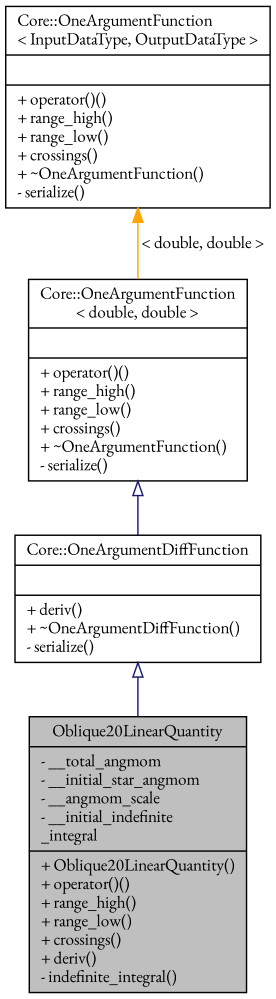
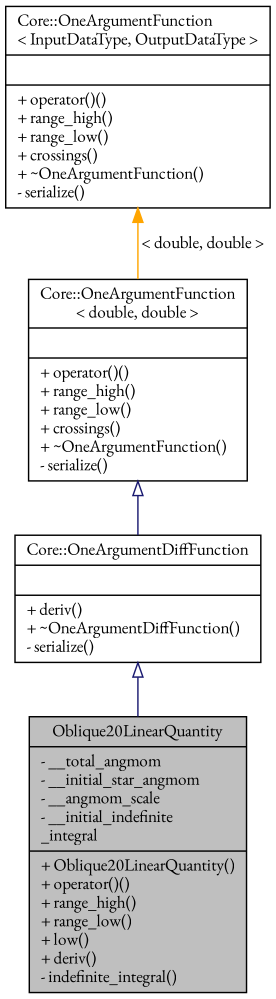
  digraph {
    fontname="EB Garamond"
    node [color=black fillcolor=white fontname="EB Garamond" fontsize=12 shape=record style=filled]
    edge [arrowtail=onormal color=midnightblue dir=back fontname="EB Garamond" fontsize=12 labelfontname=Helvetica labelfontsize=12 style=solid]
-   n1 [fillcolor=grey75 fontcolor=black height=0.2 label="{Oblique20LinearQuantity\n|- __total_angmom\l- __initial_star_angmom\l- __angmom_scale\l- __initial_indefinite\l_integral\l|+ Oblique20LinearQuantity()\l+ operator()()\l+ range_high()\l+ range_low()\l+ crossings()\l+ deriv()\l- indefinite_integral()\l}" width=0.4]
+   n1 [fillcolor=grey75 fontcolor=black height=0.2 label="{Oblique20LinearQuantity\n|- __total_angmom\l- __initial_star_angmom\l- __angmom_scale\l- __initial_indefinite\l_integral\l|+ Oblique20LinearQuantity()\l+ operator()()\l+ range_high()\l+ range_low()\l+ low()\l+ deriv()\l- indefinite_integral()\l}" width=0.4]
    n2 [height=0.2 label="{Core::OneArgumentDiffFunction\n||+ deriv()\l+ ~OneArgumentDiffFunction()\l- serialize()\l}" width=0.4]
    n3 [height=0.2 label="{Core::OneArgumentFunction\l\< double, double \>\n||+ operator()()\l+ range_high()\l+ range_low()\l+ crossings()\l+ ~OneArgumentFunction()\l- serialize()\l}" width=0.4]
    n4 [height=0.2 label="{Core::OneArgumentFunction\l\< InputDataType, OutputDataType \>\n||+ operator()()\l+ range_high()\l+ range_low()\l+ crossings()\l+ ~OneArgumentFunction()\l- serialize()\l}" width=0.4]
    n2 -> n1
    n3 -> n2
    n4 -> n3 [color=orange label=" \< double, double \>" arrowtail=""]
  }
